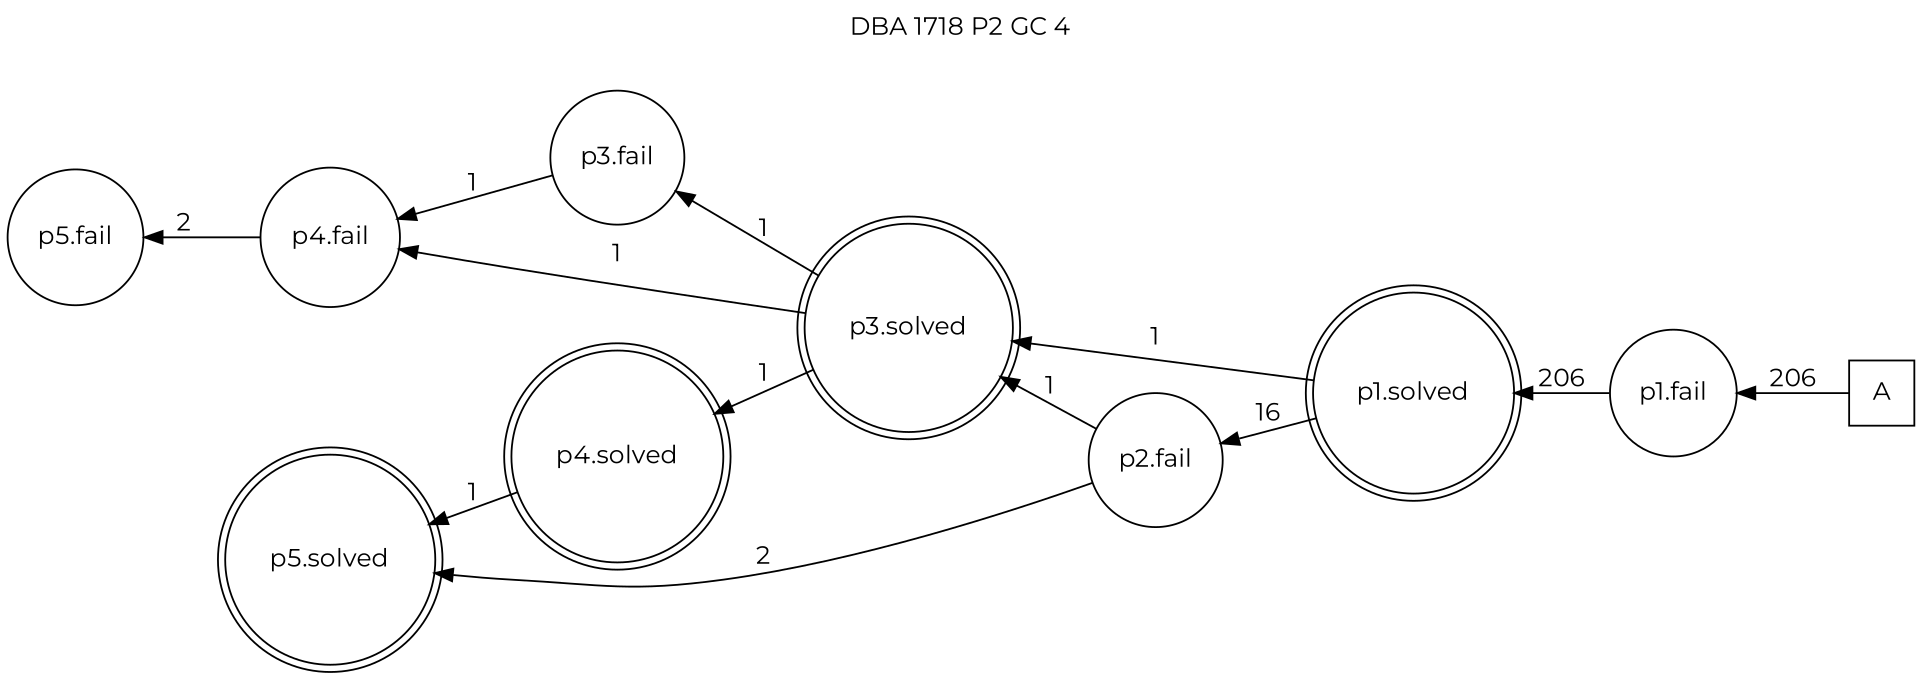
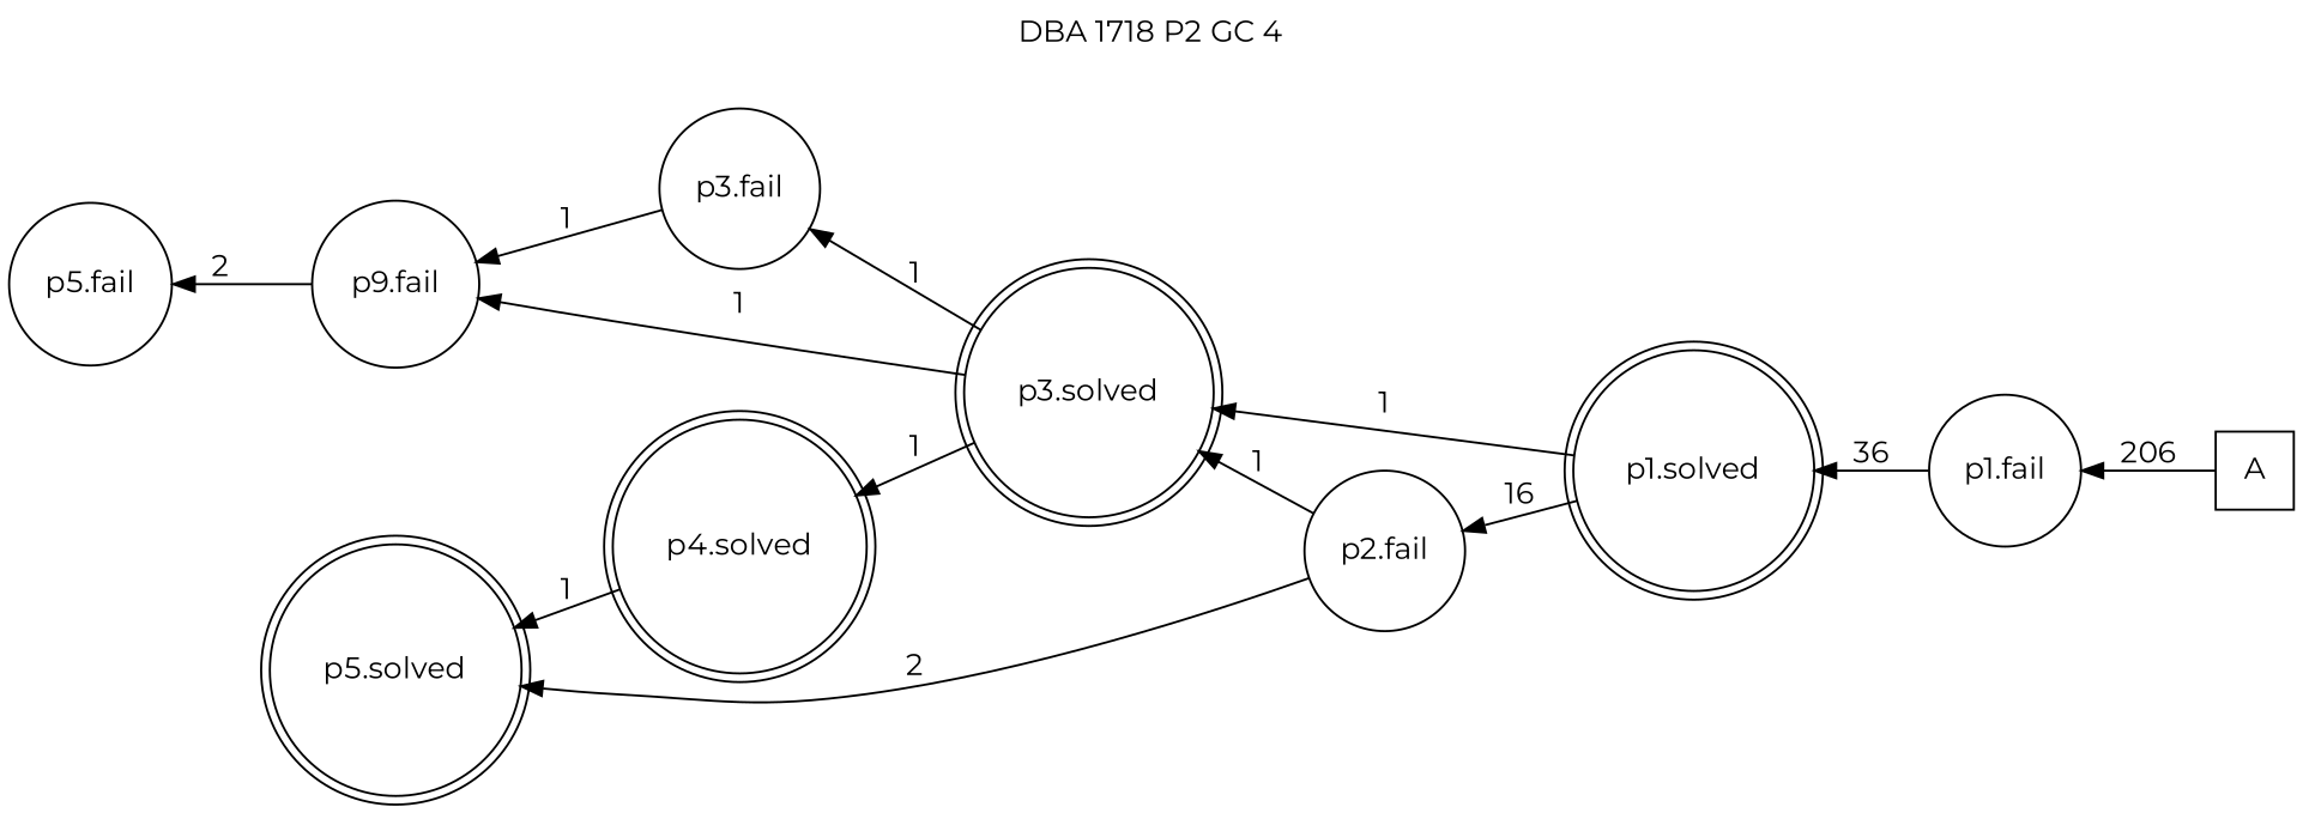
  digraph {
    fontname=Montserrat
    label=" DBA 1718 P2 GC 4 "
    labelloc=tl
    rankdir=RL
    node [fontname=Montserrat shape=circle]
    edge [fontname=Montserrat]
    n1 [label=A shape=square]
    n2 [label="p1.fail"]
    n3 [label="p1.solved" shape=doublecircle]
    n4 [label="p2.fail"]
    n5 [label="p3.solved" shape=doublecircle]
    n6 [label="p5.solved" shape=doublecircle]
    n7 [label="p3.fail"]
-   n8 [label="p4.fail"]
+   n8 [label="p9.fail"]
    n9 [label="p4.solved" shape=doublecircle]
    n10 [label="p5.fail"]
    n1 -> n2 [label=206]
-   n2 -> n3 [label=206]
+   n2 -> n3 [label=36]
    n3 -> n4 [label=16]
    n3 -> n5 [label=1]
    n4 -> n5 [label=1]
    n4 -> n6 [label=2]
    n5 -> n7 [label=1]
    n5 -> n8 [label=1]
    n5 -> n9 [label=1]
    n7 -> n8 [label=1]
    n8 -> n10 [label=2]
    n9 -> n6 [label=1]
  }
